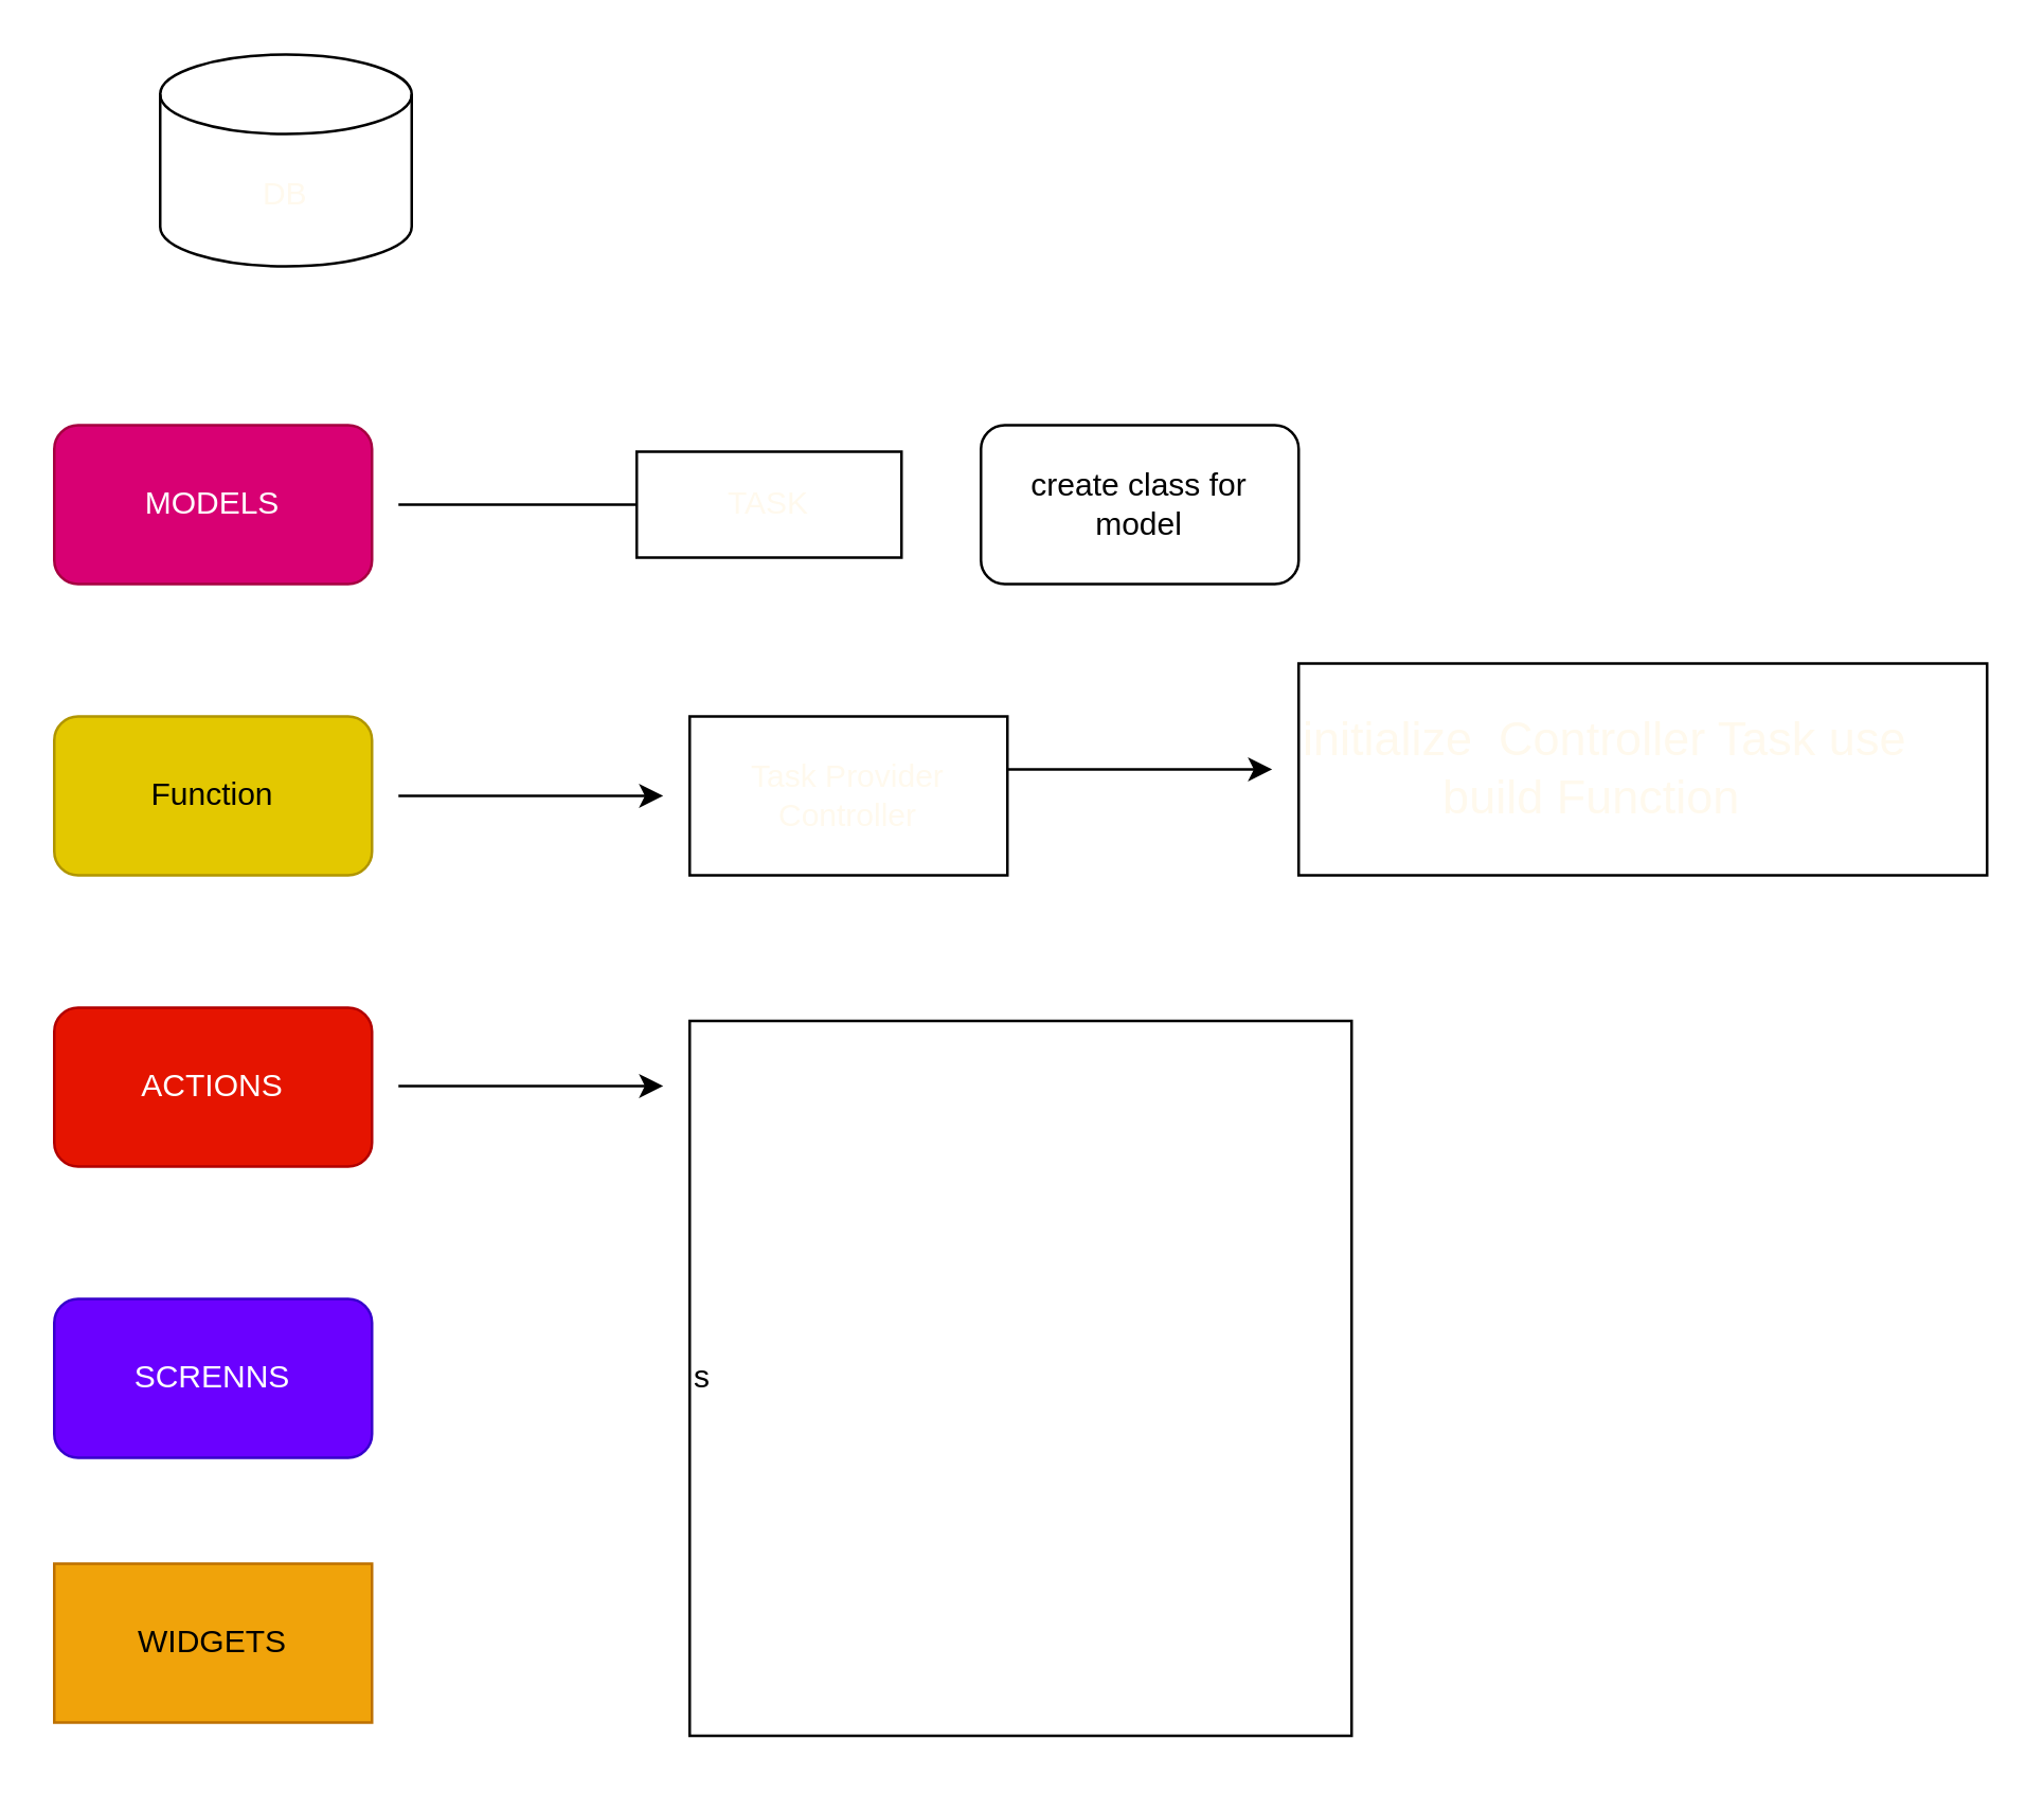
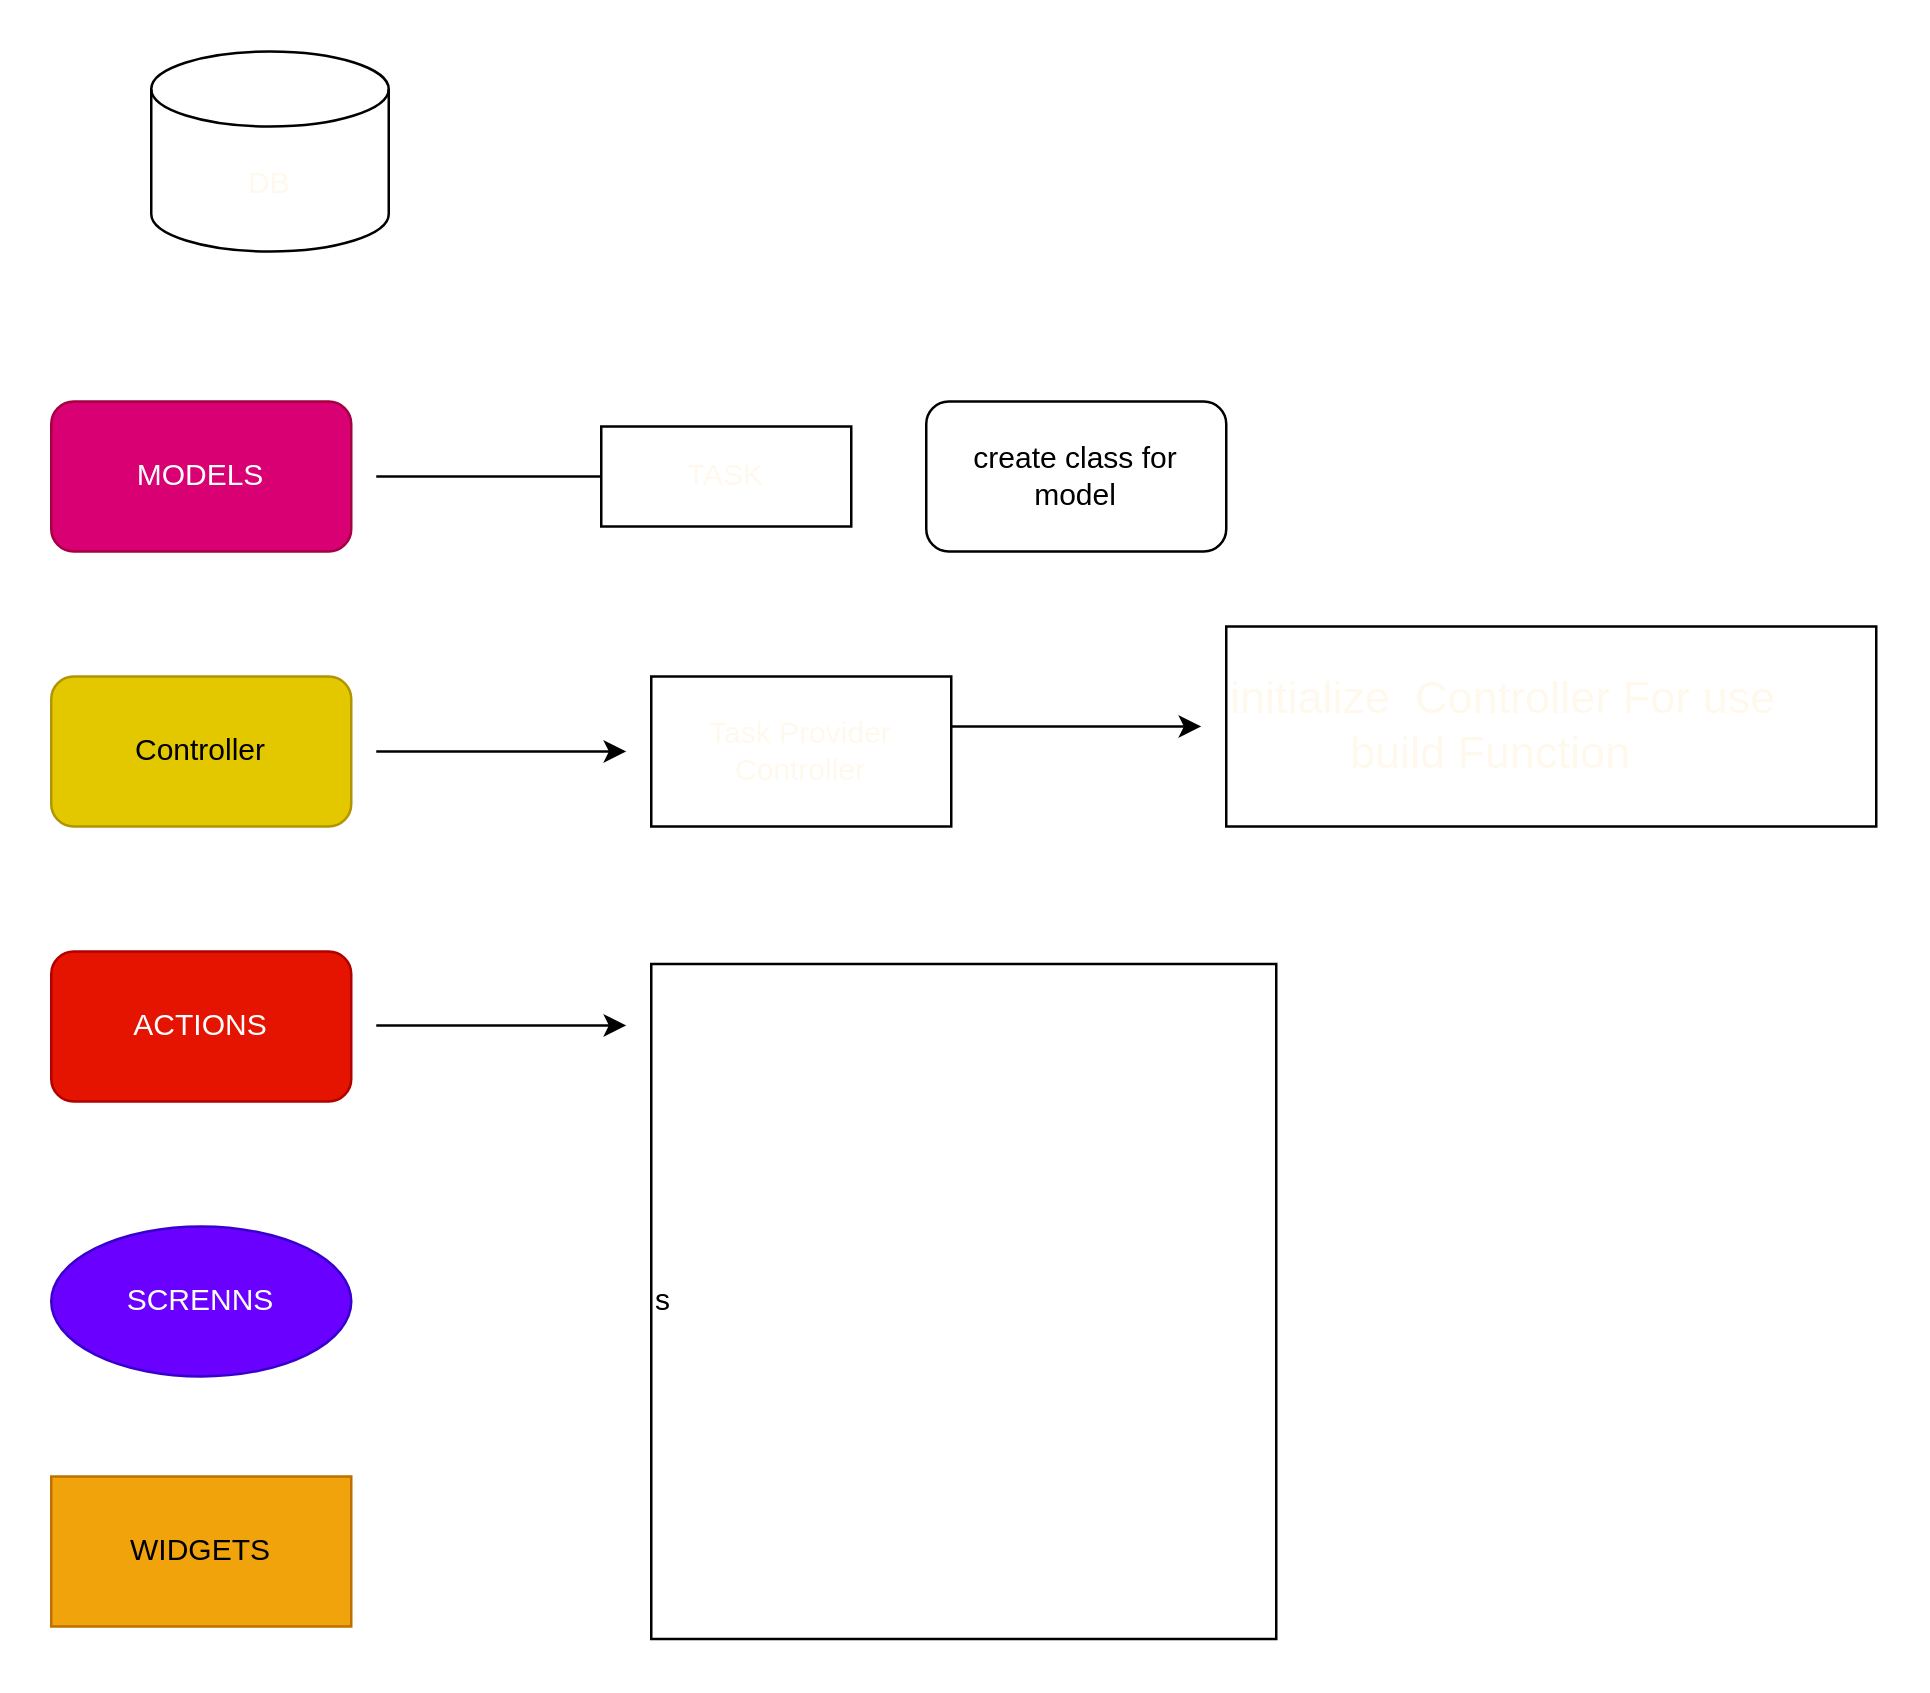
  <mxCell id="0" />
  <mxCell id="1" parent="0" />
  <mxCell id="2" value="MODELS" style="rounded=1;whiteSpace=wrap;html=1;fillColor=#d80073;fontColor=#ffffff;strokeColor=#A50040;" parent="1" vertex="1"><mxGeometry x="20" y="160" width="120" height="60" as="geometry" /></mxCell>
  <mxCell id="3" value="DB" style="shape=cylinder3;whiteSpace=wrap;html=1;boundedLbl=1;backgroundOutline=1;size=15;fontColor=#FFF9ED;" parent="1" vertex="1"><mxGeometry x="60" y="20" width="95" height="80" as="geometry" /></mxCell>
  <mxCell id="4" value="ACTIONS" style="rounded=1;whiteSpace=wrap;html=1;fontColor=#ffffff;fillColor=#e51400;strokeColor=#B20000;" parent="1" vertex="1"><mxGeometry x="20" y="380" width="120" height="60" as="geometry" /></mxCell>
- <mxCell id="5" value="SCRENNS" style="rounded=1;whiteSpace=wrap;html=1;fillColor=#6a00ff;strokeColor=#3700CC;fontColor=#ffffff;" parent="1" vertex="1"><mxGeometry x="20" y="490" width="120" height="60" as="geometry" /></mxCell>
- <mxCell id="6" value="Function" style="rounded=1;whiteSpace=wrap;html=1;fontColor=#000000;fillColor=#e3c800;strokeColor=#B09500;" parent="1" vertex="1"><mxGeometry x="20" y="270" width="120" height="60" as="geometry" /></mxCell>
+ <mxCell id="5" value="SCRENNS" style="ellipse;whiteSpace=wrap;html=1;fillColor=#6a00ff;strokeColor=#3700CC;fontColor=#ffffff;" parent="1" vertex="1"><mxGeometry x="20" y="490" width="120" height="60" as="geometry" /></mxCell>
+ <mxCell id="6" value="Controller" style="rounded=1;whiteSpace=wrap;html=1;fontColor=#000000;fillColor=#e3c800;strokeColor=#B09500;" parent="1" vertex="1"><mxGeometry x="20" y="270" width="120" height="60" as="geometry" /></mxCell>
  <mxCell id="7" value="WIDGETS" style="whiteSpace=wrap;html=1;fontColor=#000000;fillColor=#f0a30a;strokeColor=#BD7000;rounded=0;" parent="1" vertex="1"><mxGeometry x="20" y="590" width="120" height="60" as="geometry" /></mxCell>
  <mxCell id="8" value="" style="edgeStyle=none;orthogonalLoop=1;jettySize=auto;html=1;fontColor=#FFF9ED;" parent="1" edge="1"><mxGeometry width="100" relative="1" as="geometry"><mxPoint x="150" y="190" as="sourcePoint" /><mxPoint x="250" y="190" as="targetPoint" /><Array as="points" /></mxGeometry></mxCell>
  <mxCell id="9" value="TASK" style="whiteSpace=wrap;html=1;fontColor=#FFF9ED;" parent="1" vertex="1"><mxGeometry x="240" y="170" width="100" height="40" as="geometry" /></mxCell>
  <mxCell id="10" value="" style="edgeStyle=none;orthogonalLoop=1;jettySize=auto;html=1;fontColor=#FFF9ED;" parent="1" edge="1"><mxGeometry width="100" relative="1" as="geometry"><mxPoint x="150" y="300" as="sourcePoint" /><mxPoint x="250" y="300" as="targetPoint" /><Array as="points" /></mxGeometry></mxCell>
  <mxCell id="11" value="Task Provider Controller&lt;br&gt;" style="whiteSpace=wrap;html=1;fontColor=#FFF9ED;" parent="1" vertex="1"><mxGeometry x="260" y="270" width="120" height="60" as="geometry" /></mxCell>
  <mxCell id="12" value="" style="edgeStyle=none;orthogonalLoop=1;jettySize=auto;html=1;fontColor=#FFF9ED;" parent="1" edge="1"><mxGeometry width="100" relative="1" as="geometry"><mxPoint x="150" y="409.57" as="sourcePoint" /><mxPoint x="250" y="409.57" as="targetPoint" /><Array as="points" /></mxGeometry></mxCell>
  <mxCell id="13" value="" style="edgeStyle=none;orthogonalLoop=1;jettySize=auto;html=1;fontColor=#FFF9ED;" parent="1" edge="1"><mxGeometry width="100" relative="1" as="geometry"><mxPoint x="380" y="290" as="sourcePoint" /><mxPoint x="480" y="290" as="targetPoint" /><Array as="points" /></mxGeometry></mxCell>
- <mxCell id="14" value="&lt;div style=&quot;text-align: center;&quot;&gt;&lt;span style=&quot;background-color: initial;&quot;&gt;initialize&amp;nbsp; Controller Task use&lt;/span&gt;&lt;/div&gt;&lt;div style=&quot;text-align: center;&quot;&gt;&lt;span style=&quot;background-color: initial;&quot;&gt;&amp;nbsp;build Function&amp;nbsp; &amp;nbsp;&lt;/span&gt;&lt;/div&gt;" style="whiteSpace=wrap;html=1;fontSize=18;fontColor=#FFF9ED;align=left;" parent="1" vertex="1"><mxGeometry x="490" y="250" width="260" height="80" as="geometry" /></mxCell>
+ <mxCell id="14" value="&lt;div style=&quot;text-align: center;&quot;&gt;&lt;span style=&quot;background-color: initial;&quot;&gt;initialize&amp;nbsp; Controller For use&lt;/span&gt;&lt;/div&gt;&lt;div style=&quot;text-align: center;&quot;&gt;&lt;span style=&quot;background-color: initial;&quot;&gt;&amp;nbsp;build Function&amp;nbsp; &amp;nbsp;&lt;/span&gt;&lt;/div&gt;" style="whiteSpace=wrap;html=1;fontSize=18;fontColor=#FFF9ED;align=left;" parent="1" vertex="1"><mxGeometry x="490" y="250" width="260" height="80" as="geometry" /></mxCell>
  <mxCell id="15" value="create class for &lt;br&gt;model" style="whiteSpace=wrap;html=1;rounded=1;" vertex="1" parent="1"><mxGeometry x="370" y="160" width="120" height="60" as="geometry" /></mxCell>
  <mxCell id="16" value="&lt;div align=&quot;justify&quot;&gt;s&lt;/div&gt;" style="whiteSpace=wrap;html=1;align=left;" vertex="1" parent="1"><mxGeometry x="260" y="385" width="250" height="270" as="geometry" /></mxCell>
